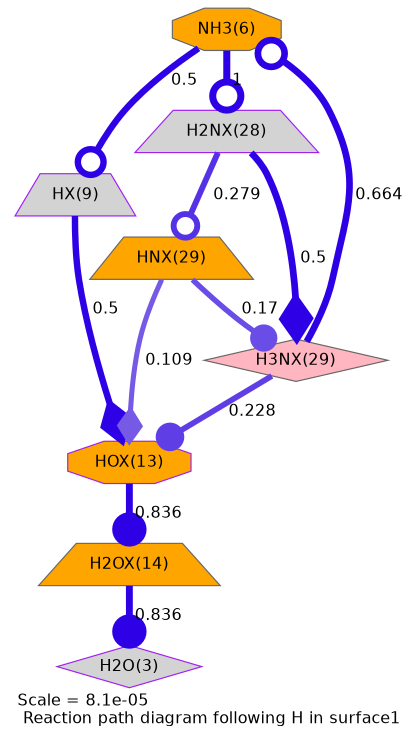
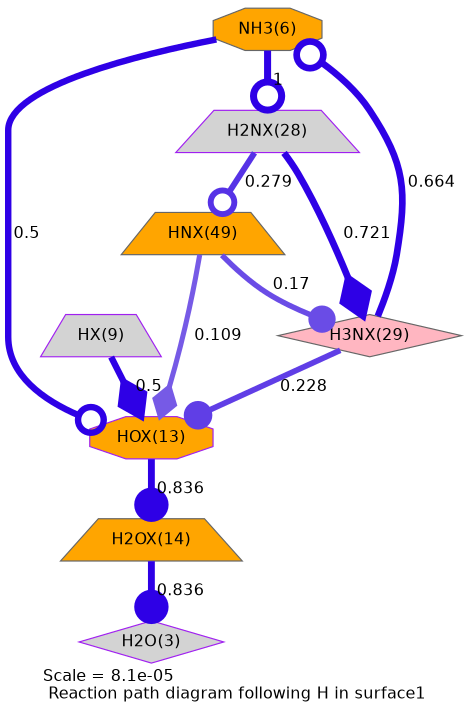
  digraph {
    fontname=Helvetica
    label="Scale = 8.1e-05\l Reaction path diagram following H in surface1"
    node [color=gray40 fillcolor=orange fontname=Helvetica shape=trapezium style=filled]
    edge [arrowhead=odot arrowsize=2.74 color="0.7, 1, 0.9" fontname=Helvetica penwidth=5.48]
    n1 [label="NH3(6)" shape=octagon]
    n2 [color=purple fillcolor=lightgrey label="HX(9)"]
    n3 [color=purple fillcolor=lightgrey label="H2NX(28)"]
    n4 [color=purple label="HOX(13)" shape=octagon]
    n5 [fillcolor=lightpink label="H3NX(29)" shape=diamond]
-   n6 [label="HNX(29)"]
+   n6 [label="HNX(49)"]
    n7 [label="H2OX(14)"]
    n8 [color=purple fillcolor=lightgrey label="H2O(3)" shape=diamond]
-   n1 -> n2 [label=" 0.5"]
+   n1 -> n4 [label=" 0.5"]
    n1 -> n3 [arrowsize=3 color="0.7, 1.5, 0.9" label=" 1" penwidth=6]
    n2 -> n4 [arrowhead=diamond label=" 0.5"]
-   n3 -> n5 [arrowhead=diamond arrowsize=2.88 color="0.7, 1.22, 0.9" label=" 0.5" penwidth=5.75]
+   n3 -> n5 [arrowhead=diamond arrowsize=2.88 color="0.7, 1.22, 0.9" label=" 0.721" penwidth=5.75]
    n3 -> n6 [arrowsize=2.52 color="0.7, 0.779, 0.9" label=" 0.279" penwidth=5.04]
    n4 -> n7 [arrowhead=dot arrowsize=2.93 color="0.7, 1.34, 0.9" label=" 0.836" penwidth=5.86]
    n5 -> n1 [arrowsize=2.85 color="0.7, 1.16, 0.9" label=" 0.664" penwidth=5.69]
    n5 -> n4 [arrowhead=dot arrowsize=2.44 color="0.7, 0.728, 0.9" label=" 0.228" penwidth=4.88]
    n6 -> n4 [arrowhead=diamond arrowsize=2.16 color="0.7, 0.609, 0.9" label=" 0.109" penwidth=4.32]
    n6 -> n5 [arrowhead=dot arrowsize=2.33 color="0.7, 0.67, 0.9" label=" 0.17" penwidth=4.66]
    n7 -> n8 [arrowhead=dot arrowsize=2.93 color="0.7, 1.34, 0.9" label=" 0.836" penwidth=5.86]
  }
